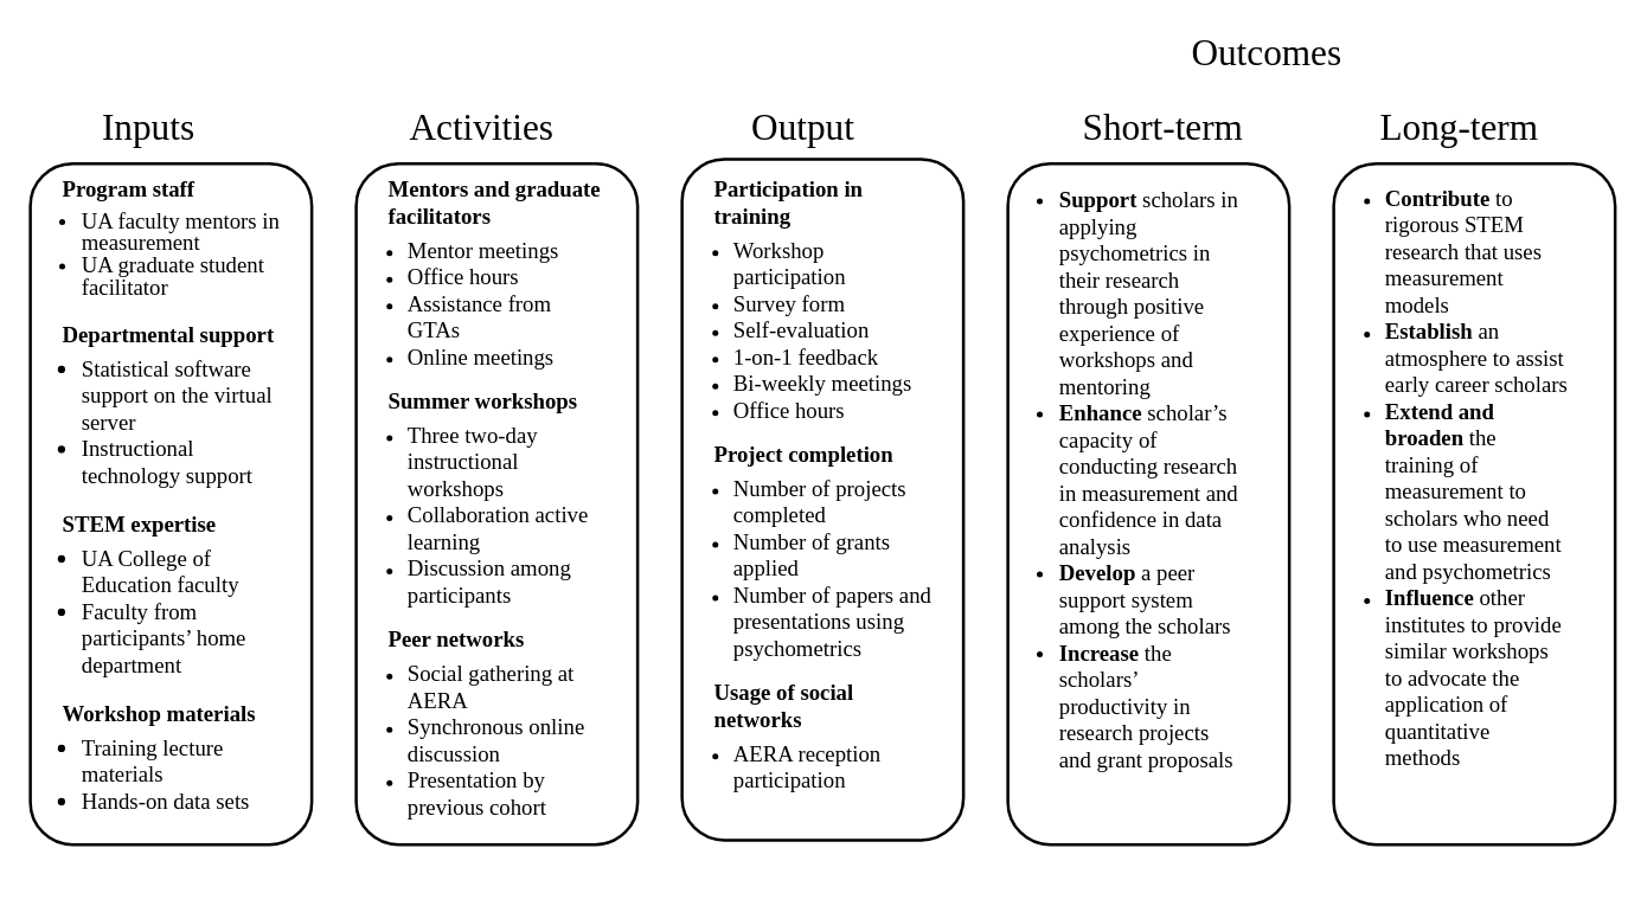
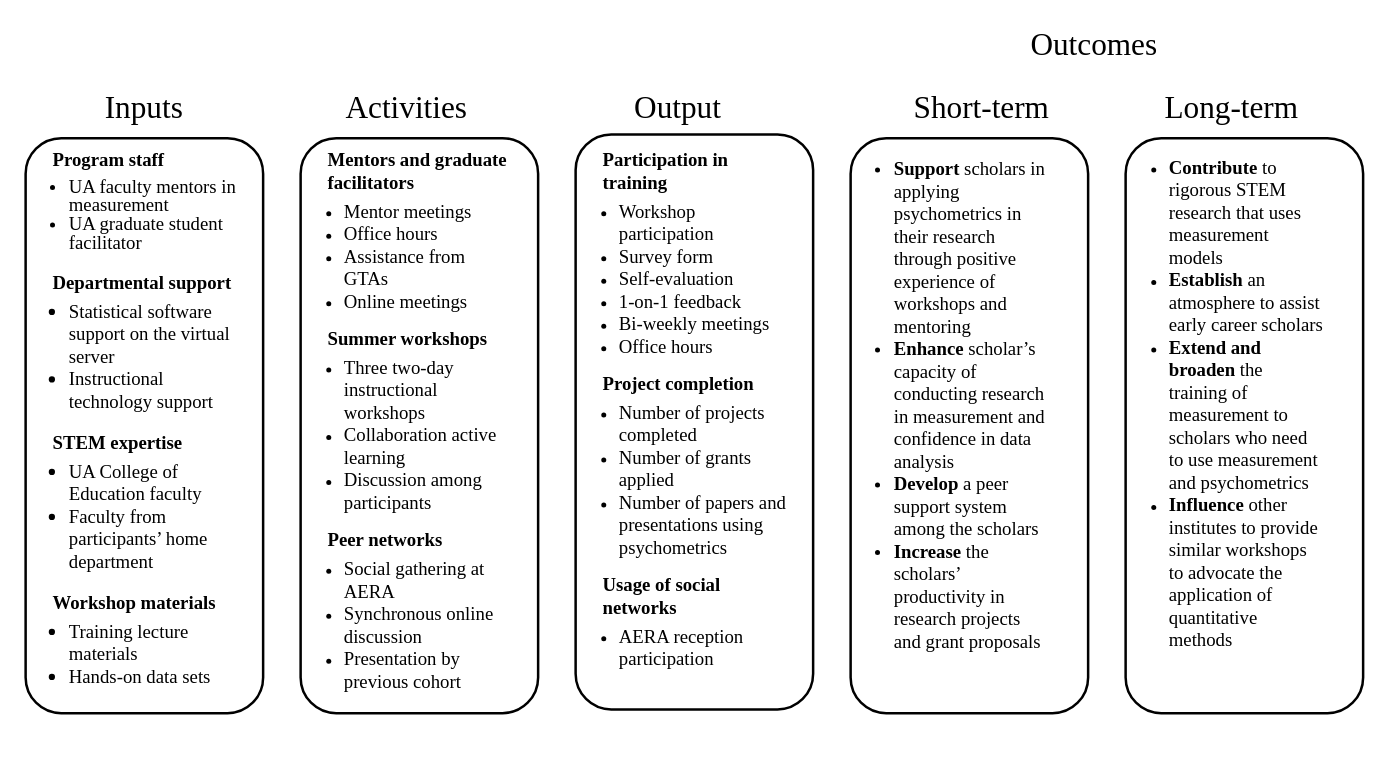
  <mxCell id="0" />
  <mxCell id="1" parent="0" />
  <mxCell id="2" value="" style="group" vertex="1" connectable="0" parent="1"><mxGeometry x="20" y="110" width="230" height="480" as="geometry" /></mxCell>
  <mxCell id="3" value="" style="rounded=1;whiteSpace=wrap;html=1;labelPosition=center;verticalLabelPosition=middle;align=left;verticalAlign=middle;textDirection=ltr;spacing=1;fontFamily=Times New Roman;strokeWidth=2;movable=0;resizable=0;rotatable=0;deletable=0;editable=0;locked=1;connectable=0;" vertex="1" parent="2"><mxGeometry width="190" height="460" as="geometry" /></mxCell>
  <mxCell id="4" value="&lt;b style=&quot;font-family: &amp;quot;Times New Roman&amp;quot;; line-height: 100%;&quot;&gt;Program staff&lt;/b&gt;&lt;br style=&quot;font-family: &amp;quot;Times New Roman&amp;quot;;&quot;&gt;&lt;ul style=&quot;font-family: &amp;quot;Times New Roman&amp;quot;; padding-left: 13px; line-height: 100%; margin-top: 5px; margin-left: 0px;&quot;&gt;&lt;li&gt;UA faculty mentors in measurement&lt;/li&gt;&lt;li&gt;UA graduate student facilitator&lt;/li&gt;&lt;/ul&gt;&lt;span style=&quot;font-family: &amp;quot;Times New Roman&amp;quot;; line-height: 100%;&quot;&gt;&lt;b&gt;Departmental support&lt;/b&gt;&lt;/span&gt;&lt;br style=&quot;font-family: &amp;quot;Times New Roman&amp;quot;;&quot;&gt;&lt;ul style=&quot;padding-left: 13px; margin-top: 5px;&quot;&gt;&lt;li&gt;&lt;span style=&quot;font-family: &amp;quot;Times New Roman&amp;quot;; line-height: 100%;&quot;&gt;Statistical software support on the virtual server&lt;/span&gt;&lt;/li&gt;&lt;li&gt;&lt;span style=&quot;font-family: &amp;quot;Times New Roman&amp;quot;; line-height: 100%;&quot;&gt;Instructional technology support&lt;/span&gt;&lt;/li&gt;&lt;/ul&gt;&lt;span style=&quot;font-family: &amp;quot;Times New Roman&amp;quot;; line-height: 100%;&quot;&gt;&lt;b&gt;STEM expertise&lt;/b&gt;&lt;/span&gt;&lt;br style=&quot;font-family: &amp;quot;Times New Roman&amp;quot;;&quot;&gt;&lt;ul style=&quot;padding-left: 13px; margin-top: 5px;&quot;&gt;&lt;li&gt;&lt;span style=&quot;font-family: &amp;quot;Times New Roman&amp;quot;; line-height: 100%;&quot;&gt;UA College of Education faculty&lt;/span&gt;&lt;/li&gt;&lt;li&gt;&lt;span style=&quot;font-family: &amp;quot;Times New Roman&amp;quot;; line-height: 100%;&quot;&gt;Faculty from participants’ home department&lt;/span&gt;&lt;/li&gt;&lt;/ul&gt;&lt;span style=&quot;font-family: &amp;quot;Times New Roman&amp;quot;; line-height: 100%;&quot;&gt;&lt;b&gt;Workshop materials&lt;/b&gt;&lt;/span&gt;&lt;br style=&quot;font-family: &amp;quot;Times New Roman&amp;quot;;&quot;&gt;&lt;ul style=&quot;padding-left: 13px; margin-top: 5px; margin-right: 0px;&quot;&gt;&lt;li&gt;&lt;span style=&quot;font-family: &amp;quot;Times New Roman&amp;quot;; line-height: 100%;&quot;&gt;Training lecture materials&lt;/span&gt;&lt;/li&gt;&lt;li&gt;&lt;span style=&quot;font-family: &amp;quot;Times New Roman&amp;quot;; line-height: 100%;&quot;&gt;Hands-on data sets&lt;/span&gt;&lt;/li&gt;&lt;/ul&gt;&lt;span style=&quot;font-family: &amp;quot;Times New Roman&amp;quot;; line-height: 100%;&quot;&gt;&amp;nbsp;&lt;/span&gt;" style="text;html=1;align=left;verticalAlign=middle;whiteSpace=wrap;rounded=0;fontSize=15;movable=1;resizable=1;rotatable=1;deletable=1;editable=1;locked=0;connectable=1;" vertex="1" parent="2"><mxGeometry x="20" width="150" height="480" as="geometry" /></mxCell>
  <mxCell id="5" value="" style="group;fontFamily=Times New Roman;" vertex="1" connectable="0" parent="1"><mxGeometry x="240" y="110" width="190" height="480" as="geometry" /></mxCell>
  <mxCell id="6" value="" style="rounded=1;whiteSpace=wrap;html=1;labelPosition=center;verticalLabelPosition=middle;align=left;verticalAlign=middle;textDirection=ltr;spacing=1;fontFamily=Times New Roman;strokeWidth=2;movable=0;resizable=0;rotatable=0;deletable=0;editable=0;locked=1;connectable=0;" vertex="1" parent="5"><mxGeometry width="190" height="460" as="geometry" /></mxCell>
  <mxCell id="7" value="&lt;font style=&quot;font-size: 15px;&quot; face=&quot;Times New Roman&quot;&gt;&lt;span style=&quot;background-color: transparent; color: light-dark(rgb(0, 0, 0), rgb(255, 255, 255));&quot;&gt;&lt;b&gt;Mentors and graduate facilitators&lt;/b&gt;&lt;/span&gt;&lt;br&gt;&lt;/font&gt;&lt;ul style=&quot;padding-left: 13px; margin-top: 5px;&quot;&gt;&lt;li&gt;&lt;font style=&quot;font-size: 15px;&quot; face=&quot;Times New Roman&quot;&gt;Mentor meetings&lt;/font&gt;&lt;/li&gt;&lt;li&gt;&lt;font style=&quot;font-size: 15px;&quot; face=&quot;Times New Roman&quot;&gt;Office hours&lt;/font&gt;&lt;/li&gt;&lt;li&gt;&lt;font style=&quot;font-size: 15px;&quot; face=&quot;Times New Roman&quot;&gt;Assistance from GTAs&lt;/font&gt;&lt;/li&gt;&lt;li&gt;&lt;font style=&quot;font-size: 15px;&quot; face=&quot;Times New Roman&quot;&gt;Online meetings&lt;/font&gt;&lt;/li&gt;&lt;/ul&gt;&lt;span style=&quot;font-size: 15px; font-family: &amp;quot;Times New Roman&amp;quot;; background-color: transparent; color: light-dark(rgb(0, 0, 0), rgb(255, 255, 255));&quot;&gt;&lt;b&gt;Summer workshops&lt;/b&gt;&lt;/span&gt;&lt;br&gt;&lt;ul style=&quot;padding-left: 13px; margin-top: 5px;&quot;&gt;&lt;li&gt;&lt;font style=&quot;font-size: 15px;&quot; face=&quot;Times New Roman&quot;&gt;Three two-day instructional workshops&lt;/font&gt;&lt;/li&gt;&lt;li&gt;&lt;font style=&quot;font-size: 15px;&quot; face=&quot;Times New Roman&quot;&gt;Collaboration active learning&lt;/font&gt;&lt;/li&gt;&lt;li&gt;&lt;font style=&quot;font-size: 15px;&quot; face=&quot;Times New Roman&quot;&gt;Discussion among participants&lt;/font&gt;&lt;/li&gt;&lt;/ul&gt;&lt;b style=&quot;font-size: 15px; font-family: &amp;quot;Times New Roman&amp;quot;; background-color: transparent; color: light-dark(rgb(0, 0, 0), rgb(255, 255, 255));&quot;&gt;Peer networks&lt;/b&gt;&lt;br&gt;&lt;ul style=&quot;padding-left: 13px; margin-top: 5px;&quot;&gt;&lt;li&gt;&lt;font style=&quot;font-size: 15px;&quot; face=&quot;Times New Roman&quot;&gt;Social gathering at AERA&lt;/font&gt;&lt;/li&gt;&lt;li&gt;&lt;font style=&quot;font-size: 15px;&quot; face=&quot;Times New Roman&quot;&gt;Synchronous online discussion&lt;/font&gt;&lt;/li&gt;&lt;li&gt;&lt;font style=&quot;font-size: 15px;&quot; face=&quot;Times New Roman&quot;&gt;Presentation by previous cohort&lt;/font&gt;&lt;/li&gt;&lt;/ul&gt;" style="text;html=1;align=left;verticalAlign=middle;whiteSpace=wrap;rounded=0;movable=1;resizable=1;rotatable=1;deletable=1;editable=1;locked=0;connectable=1;" vertex="1" parent="5"><mxGeometry x="20" y="-8" width="150" height="480" as="geometry" /></mxCell>
  <mxCell id="8" value="" style="group" vertex="1" connectable="0" parent="1"><mxGeometry x="900" y="110" width="190" height="480" as="geometry" /></mxCell>
  <mxCell id="9" value="" style="rounded=1;whiteSpace=wrap;html=1;labelPosition=center;verticalLabelPosition=middle;align=left;verticalAlign=middle;textDirection=ltr;spacing=1;fontFamily=Times New Roman;strokeWidth=2;movable=0;resizable=0;rotatable=0;deletable=0;editable=0;locked=1;connectable=0;" vertex="1" parent="8"><mxGeometry width="190" height="460" as="geometry" /></mxCell>
  <mxCell id="10" value="" style="group" vertex="1" connectable="0" parent="1"><mxGeometry x="460" y="107" width="190" height="480" as="geometry" /></mxCell>
  <mxCell id="11" value="" style="rounded=1;whiteSpace=wrap;html=1;labelPosition=center;verticalLabelPosition=middle;align=left;verticalAlign=middle;textDirection=ltr;spacing=1;fontFamily=Times New Roman;strokeWidth=2;movable=0;resizable=0;rotatable=0;deletable=0;editable=0;locked=1;connectable=0;" vertex="1" parent="10"><mxGeometry width="190" height="460" as="geometry" /></mxCell>
  <mxCell id="12" value="&lt;font face=&quot;Times New Roman&quot;&gt;&lt;span style=&quot;font-size: 15px; background-color: transparent; color: light-dark(rgb(0, 0, 0), rgb(255, 255, 255));&quot;&gt;&lt;b&gt;Participation in training&lt;/b&gt;&lt;/span&gt;&lt;br&gt;&lt;/font&gt;&lt;ul style=&quot;margin-top: 5px; padding-left: 13px;&quot;&gt;&lt;li&gt;&lt;font face=&quot;Times New Roman&quot; style=&quot;font-size: 15px;&quot;&gt;Workshop participation&lt;/font&gt;&lt;/li&gt;&lt;li&gt;&lt;font face=&quot;Times New Roman&quot; style=&quot;font-size: 15px;&quot;&gt;Survey form&lt;/font&gt;&lt;/li&gt;&lt;li&gt;&lt;font face=&quot;Times New Roman&quot; style=&quot;font-size: 15px;&quot;&gt;Self-evaluation&lt;/font&gt;&lt;/li&gt;&lt;li&gt;&lt;font face=&quot;Times New Roman&quot; style=&quot;font-size: 15px;&quot;&gt;1-on-1 feedback&lt;/font&gt;&lt;/li&gt;&lt;li&gt;&lt;font face=&quot;Times New Roman&quot; style=&quot;font-size: 15px;&quot;&gt;Bi-weekly meetings&lt;/font&gt;&lt;/li&gt;&lt;li&gt;&lt;font face=&quot;Times New Roman&quot; style=&quot;font-size: 15px;&quot;&gt;Office hours&lt;/font&gt;&lt;/li&gt;&lt;/ul&gt;&lt;span style=&quot;font-size: 15px; font-family: &amp;quot;Times New Roman&amp;quot;; background-color: transparent; color: light-dark(rgb(0, 0, 0), rgb(255, 255, 255));&quot;&gt;&lt;b&gt;Project completion&lt;/b&gt;&lt;/span&gt;&lt;br&gt;&lt;ul style=&quot;margin-top: 5px; padding-left: 13px;&quot;&gt;&lt;li&gt;&lt;font face=&quot;Times New Roman&quot; style=&quot;font-size: 15px;&quot;&gt;Number of projects completed&lt;/font&gt;&lt;/li&gt;&lt;li&gt;&lt;font face=&quot;Times New Roman&quot; style=&quot;font-size: 15px;&quot;&gt;Number of grants applied&lt;/font&gt;&lt;/li&gt;&lt;li&gt;&lt;font face=&quot;Times New Roman&quot; style=&quot;font-size: 15px;&quot;&gt;Number of papers and presentations using psychometrics&lt;/font&gt;&lt;/li&gt;&lt;/ul&gt;&lt;span style=&quot;font-size: 15px; font-family: &amp;quot;Times New Roman&amp;quot;; background-color: transparent; color: light-dark(rgb(0, 0, 0), rgb(255, 255, 255));&quot;&gt;&lt;b&gt;Usage of social networks&lt;/b&gt;&lt;/span&gt;&lt;br&gt;&lt;ul style=&quot;margin-top: 5px; padding-left: 13px;&quot;&gt;&lt;li&gt;&lt;font face=&quot;Times New Roman&quot; style=&quot;font-size: 15px;&quot;&gt;AERA reception participation&lt;/font&gt;&lt;/li&gt;&lt;/ul&gt;" style="text;html=1;align=left;verticalAlign=middle;whiteSpace=wrap;rounded=0;movable=1;resizable=1;rotatable=1;deletable=1;editable=1;locked=0;connectable=1;" vertex="1" parent="10"><mxGeometry x="20" y="-4" width="150" height="460" as="geometry" /></mxCell>
  <mxCell id="13" value="" style="group" vertex="1" connectable="0" parent="1"><mxGeometry x="680" y="110" width="190" height="480" as="geometry" /></mxCell>
  <mxCell id="14" value="" style="rounded=1;whiteSpace=wrap;html=1;labelPosition=center;verticalLabelPosition=middle;align=left;verticalAlign=middle;textDirection=ltr;spacing=1;fontFamily=Times New Roman;strokeWidth=2;movable=0;resizable=0;rotatable=0;deletable=0;editable=0;locked=1;connectable=0;" vertex="1" parent="13"><mxGeometry width="190" height="460" as="geometry" /></mxCell>
  <mxCell id="15" value="&lt;ul style=&quot;padding-left: 13px; margin-top: 5px; margin-bottom: 12px;&quot;&gt;&lt;li&gt;&lt;b&gt;Support&lt;/b&gt; scholars in applying psychometrics in their research through positive experience of workshops and mentoring&lt;/li&gt;&lt;li&gt;&lt;b&gt;Enhance&lt;/b&gt; scholar’s capacity of conducting research in measurement and confidence in data analysis&lt;/li&gt;&lt;li&gt;&lt;b&gt;Develop&lt;/b&gt; a peer support system among the scholars&lt;/li&gt;&lt;li&gt;&lt;b&gt;Increase&lt;/b&gt; the scholars’ productivity in research projects and grant proposals&lt;/li&gt;&lt;/ul&gt;" style="text;html=1;align=left;verticalAlign=middle;whiteSpace=wrap;rounded=0;movable=1;resizable=1;rotatable=1;deletable=1;editable=1;locked=0;connectable=1;fontFamily=Times New Roman;fontSize=15;horizontal=1;spacingTop=0;spacing=2;" vertex="1" parent="13"><mxGeometry x="20" y="12" width="140" height="410" as="geometry" /></mxCell>
  <mxCell id="16" value="&lt;ul style=&quot;padding-left: 13px; margin-top: 5px;&quot;&gt;&lt;li&gt;&lt;font style=&quot;font-size: 15px;&quot; face=&quot;Times New Roman&quot;&gt;&lt;b&gt;Contribute&lt;/b&gt; to rigorous STEM research that uses measurement models&lt;/font&gt;&lt;/li&gt;&lt;li&gt;&lt;font style=&quot;font-size: 15px;&quot; face=&quot;Times New Roman&quot;&gt;&lt;b&gt;Establish&lt;/b&gt; an atmosphere to assist early career scholars&lt;/font&gt;&lt;/li&gt;&lt;li&gt;&lt;font style=&quot;font-size: 15px;&quot; face=&quot;Times New Roman&quot;&gt;&lt;b&gt;Extend and broaden&lt;/b&gt; the training of measurement to scholars who need to use measurement and psychometrics&lt;/font&gt;&lt;/li&gt;&lt;li&gt;&lt;font style=&quot;font-size: 15px;&quot; face=&quot;Times New Roman&quot;&gt;&lt;b&gt;Influence&lt;/b&gt; other institutes to provide similar workshops to advocate the application of quantitative methods&lt;/font&gt;&lt;/li&gt;&lt;/ul&gt;" style="text;html=1;align=left;verticalAlign=middle;whiteSpace=wrap;rounded=0;movable=1;resizable=1;rotatable=1;deletable=1;editable=1;locked=0;connectable=1;" vertex="1" parent="1"><mxGeometry x="920" y="116" width="140" height="420" as="geometry" /></mxCell>
- <mxCell id="17" value="&lt;font style=&quot;font-size: 25px;&quot; face=&quot;Times New Roman&quot;&gt;Inputs&lt;/font&gt;" style="text;html=1;align=center;verticalAlign=middle;whiteSpace=wrap;rounded=0;" vertex="1" parent="1"><mxGeometry x="70" y="70" width="60" height="30" as="geometry" /></mxCell>
+ <mxCell id="17" value="&lt;font style=&quot;font-size: 25px;&quot; face=&quot;Times New Roman&quot;&gt;Inputs&lt;/font&gt;" style="text;html=1;align=center;verticalAlign=middle;whiteSpace=wrap;rounded=0;" vertex="1" parent="1"><mxGeometry x="85" y="70" width="60" height="30" as="geometry" /></mxCell>
  <mxCell id="18" value="&lt;font style=&quot;font-size: 25px;&quot; face=&quot;Times New Roman&quot;&gt;Activities&lt;/font&gt;" style="text;html=1;align=center;verticalAlign=middle;whiteSpace=wrap;rounded=0;" vertex="1" parent="1"><mxGeometry x="280" y="70" width="90" height="30" as="geometry" /></mxCell>
  <mxCell id="19" value="&lt;font style=&quot;font-size: 25px;&quot; face=&quot;Times New Roman&quot;&gt;Output&lt;/font&gt;" style="text;html=1;align=center;verticalAlign=middle;whiteSpace=wrap;rounded=0;" vertex="1" parent="1"><mxGeometry x="497" y="70" width="90" height="30" as="geometry" /></mxCell>
  <mxCell id="20" value="&lt;font style=&quot;font-size: 25px;&quot; face=&quot;Times New Roman&quot;&gt;Short-term&lt;/font&gt;" style="text;html=1;align=center;verticalAlign=middle;whiteSpace=wrap;rounded=0;" vertex="1" parent="1"><mxGeometry x="720" y="70" width="130" height="30" as="geometry" /></mxCell>
  <mxCell id="21" value="&lt;font style=&quot;font-size: 25px;&quot; face=&quot;Times New Roman&quot;&gt;Long-term&lt;/font&gt;" style="text;html=1;align=center;verticalAlign=middle;whiteSpace=wrap;rounded=0;" vertex="1" parent="1"><mxGeometry x="920" y="70" width="130" height="30" as="geometry" /></mxCell>
- <mxCell id="22" value="&lt;font style=&quot;font-size: 25px;&quot; face=&quot;Times New Roman&quot;&gt;Outcomes&lt;/font&gt;" style="text;html=1;align=center;verticalAlign=middle;whiteSpace=wrap;rounded=0;" vertex="1" parent="1"><mxGeometry x="790" y="20" width="130" height="30" as="geometry" /></mxCell>
+ <mxCell id="22" value="&lt;font style=&quot;font-size: 25px;&quot; face=&quot;Times New Roman&quot;&gt;Outcomes&lt;/font&gt;" style="text;html=1;align=center;verticalAlign=middle;whiteSpace=wrap;rounded=0;" vertex="1" parent="1"><mxGeometry x="810" width="130" height="30" as="geometry" y="20" /></mxCell>
